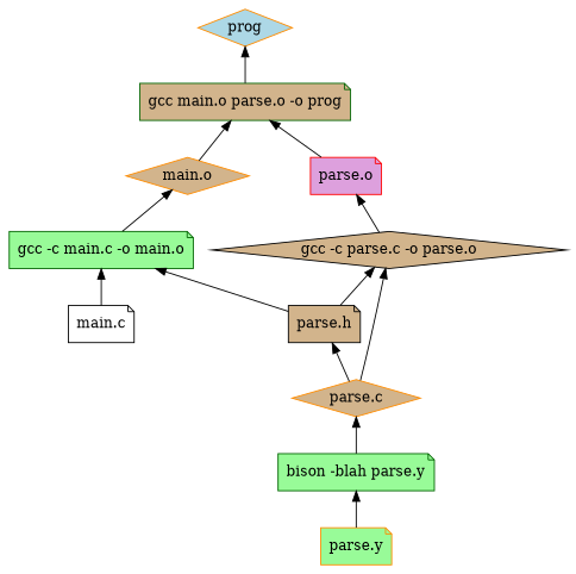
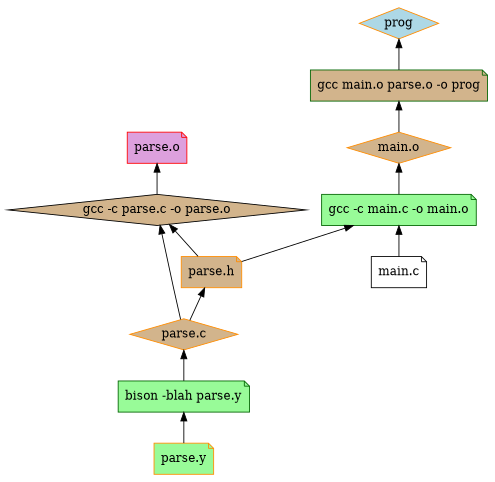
  digraph {
    node [color=darkorange fillcolor=tan shape=note style=filled]
    edge [dir=back]
    n1 [label="main.o" shape=diamond]
    n2 [color=darkgreen fillcolor=palegreen label="gcc -c main.c -o main.o"]
-   n3 [color=black label="parse.h"]
+   n3 [label="parse.h"]
    n4 [color=black fillcolor=white label="main.c"]
    n5 [color=red fillcolor=plum label="parse.o"]
    n6 [color=black label="gcc -c parse.c -o parse.o" shape=diamond]
    n7 [label="parse.c" shape=diamond]
    n8 [color=darkgreen fillcolor=palegreen label="bison -blah parse.y"]
    n9 [fillcolor=palegreen label="parse.y"]
    n10 [fillcolor=lightblue label=prog shape=diamond]
    n11 [color=darkgreen label="gcc main.o parse.o -o prog"]
    n1 -> n2
    n2 -> n3
    n2 -> n4
    n3 -> n7
    n5 -> n6
    n6 -> n3
    n6 -> n7
    n7 -> n8
    n8 -> n9
    n10 -> n11
    n11 -> n1
-   n11 -> n5
  }
